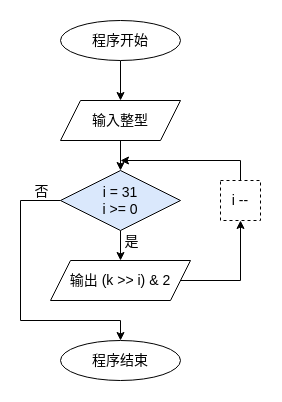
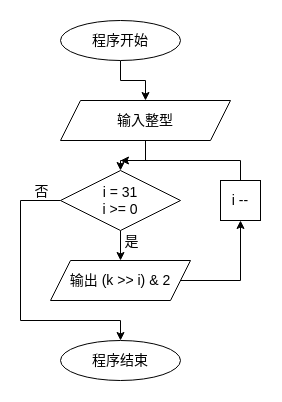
  <mxCell id="0" />
  <mxCell id="1" parent="0" />
  <mxCell id="2" value="" style="edgeStyle=orthogonalEdgeStyle;rounded=0;orthogonalLoop=1;jettySize=auto;html=1;" parent="1" source="3" target="5" edge="1"><mxGeometry relative="1" as="geometry" /></mxCell>
  <mxCell id="3" value="&lt;font style=&quot;font-size: 14px;&quot;&gt;程序开始&lt;/font&gt;" style="ellipse;whiteSpace=wrap;html=1;" parent="1" vertex="1"><mxGeometry x="60" y="20" width="120" height="40" as="geometry" /></mxCell>
  <mxCell id="4" value="" style="edgeStyle=orthogonalEdgeStyle;rounded=0;orthogonalLoop=1;jettySize=auto;html=1;" edge="1" parent="1" source="5" target="10"><mxGeometry relative="1" as="geometry" /></mxCell>
- <mxCell id="5" value="&lt;font style=&quot;font-size: 14px;&quot;&gt;输入整型&lt;/font&gt;" style="shape=parallelogram;perimeter=parallelogramPerimeter;whiteSpace=wrap;html=1;fixedSize=1;" parent="1" vertex="1"><mxGeometry x="60" y="100" width="120" height="40" as="geometry" /></mxCell>
+ <mxCell id="5" value="&lt;font style=&quot;font-size: 14px;&quot;&gt;输入整型&lt;/font&gt;" style="shape=parallelogram;perimeter=parallelogramPerimeter;whiteSpace=wrap;html=1;fixedSize=1;" parent="1" vertex="1"><mxGeometry x="60" y="100" width="170" height="40" as="geometry" /></mxCell>
  <mxCell id="6" value="" style="edgeStyle=orthogonalEdgeStyle;rounded=0;orthogonalLoop=1;jettySize=auto;html=1;" edge="1" parent="1" source="10" target="12"><mxGeometry relative="1" as="geometry" /></mxCell>
  <mxCell id="7" value="&lt;font style=&quot;font-size: 14px;&quot;&gt;是&lt;/font&gt;" style="edgeLabel;html=1;align=center;verticalAlign=middle;resizable=0;points=[];" vertex="1" connectable="0" parent="6"><mxGeometry x="-0.8" relative="1" as="geometry"><mxPoint x="10" y="5" as="offset" /></mxGeometry></mxCell>
  <mxCell id="8" style="edgeStyle=orthogonalEdgeStyle;rounded=0;orthogonalLoop=1;jettySize=auto;html=1;exitX=0;exitY=0.5;exitDx=0;exitDy=0;entryX=0.5;entryY=0;entryDx=0;entryDy=0;" edge="1" parent="1" source="10" target="15"><mxGeometry relative="1" as="geometry"><Array as="points"><mxPoint x="20" y="200" /><mxPoint x="20" y="320" /><mxPoint x="120" y="320" /></Array></mxGeometry></mxCell>
  <mxCell id="9" value="&lt;font style=&quot;font-size: 14px;&quot;&gt;否&lt;/font&gt;" style="edgeLabel;html=1;align=center;verticalAlign=middle;resizable=0;points=[];" vertex="1" connectable="0" parent="8"><mxGeometry x="-0.826" y="3" relative="1" as="geometry"><mxPoint x="4" y="-13" as="offset" /></mxGeometry></mxCell>
- <mxCell id="10" value="i = 31&lt;br&gt;i &amp;gt;= 0" style="rhombus;whiteSpace=wrap;html=1;fontSize=14;fillColor=#dae8fc;" vertex="1" parent="1"><mxGeometry x="60" y="170" width="120" height="60" as="geometry" /></mxCell>
+ <mxCell id="10" value="i = 31&lt;br&gt;i &amp;gt;= 0" style="rhombus;whiteSpace=wrap;html=1;fontSize=14;" vertex="1" parent="1"><mxGeometry x="60" y="170" width="120" height="60" as="geometry" /></mxCell>
  <mxCell id="11" style="edgeStyle=orthogonalEdgeStyle;rounded=0;orthogonalLoop=1;jettySize=auto;html=1;exitX=1;exitY=0.5;exitDx=0;exitDy=0;entryX=0.5;entryY=1;entryDx=0;entryDy=0;" edge="1" parent="1" source="12" target="14"><mxGeometry relative="1" as="geometry" /></mxCell>
  <mxCell id="12" value="输出 (k &amp;gt;&amp;gt; i) &amp;amp; 2" style="shape=parallelogram;perimeter=parallelogramPerimeter;whiteSpace=wrap;html=1;fixedSize=1;fontSize=14;" vertex="1" parent="1"><mxGeometry x="50" y="260" width="140" height="40" as="geometry" /></mxCell>
  <mxCell id="13" style="edgeStyle=orthogonalEdgeStyle;rounded=0;orthogonalLoop=1;jettySize=auto;html=1;exitX=0.5;exitY=0;exitDx=0;exitDy=0;" edge="1" parent="1" source="14"><mxGeometry relative="1" as="geometry"><mxPoint x="120" y="160" as="targetPoint" /><Array as="points"><mxPoint x="240" y="160" /><mxPoint x="121" y="160" /></Array></mxGeometry></mxCell>
- <mxCell id="14" value="&lt;font style=&quot;font-size: 14px;&quot;&gt;i --&lt;/font&gt;" style="rounded=0;whiteSpace=wrap;html=1;dashed=1;" vertex="1" parent="1"><mxGeometry x="220" y="180" width="40" height="40" as="geometry" /></mxCell>
+ <mxCell id="14" value="&lt;font style=&quot;font-size: 14px;&quot;&gt;i --&lt;/font&gt;" style="rounded=0;whiteSpace=wrap;html=1;" vertex="1" parent="1"><mxGeometry x="220" y="180" width="40" height="40" as="geometry" /></mxCell>
  <mxCell id="15" value="&lt;font style=&quot;font-size: 14px;&quot;&gt;程序结束&lt;/font&gt;" style="ellipse;whiteSpace=wrap;html=1;" vertex="1" parent="1"><mxGeometry x="60" y="340" width="120" height="40" as="geometry" /></mxCell>
